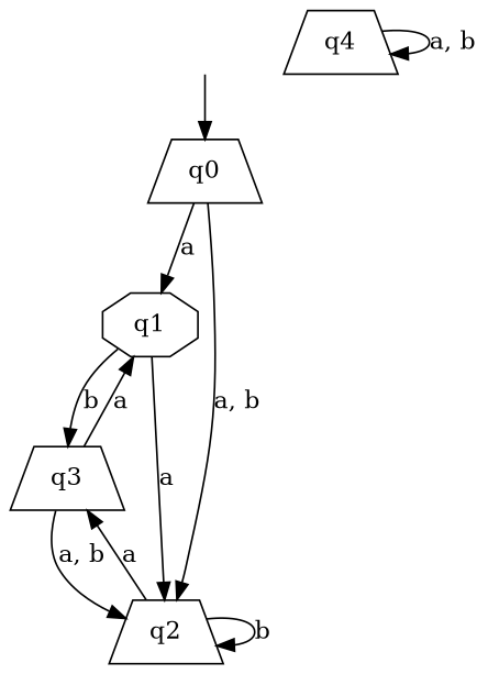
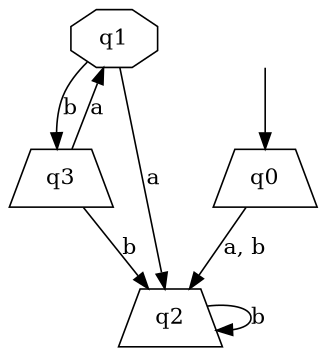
  digraph {
    node [shape=trapezium]
    q1 [shape=octagon]
    q3
    q2
-   q4
    _nil [style=invis shape=""]
    q0
    q1 -> q3 [label=b]
    q1 -> q2 [label=a]
    q3 -> q1 [label=a]
-   q3 -> q2 [label="a, b"]
-   q2 -> q3 [label=a]
+   q3 -> q2 [label=b]
    q2 -> q2 [label=b]
-   q4 -> q4 [label="a, b"]
    _nil -> q0
-   q0 -> q1 [label=a]
    q0 -> q2 [label="a, b"]
  }
